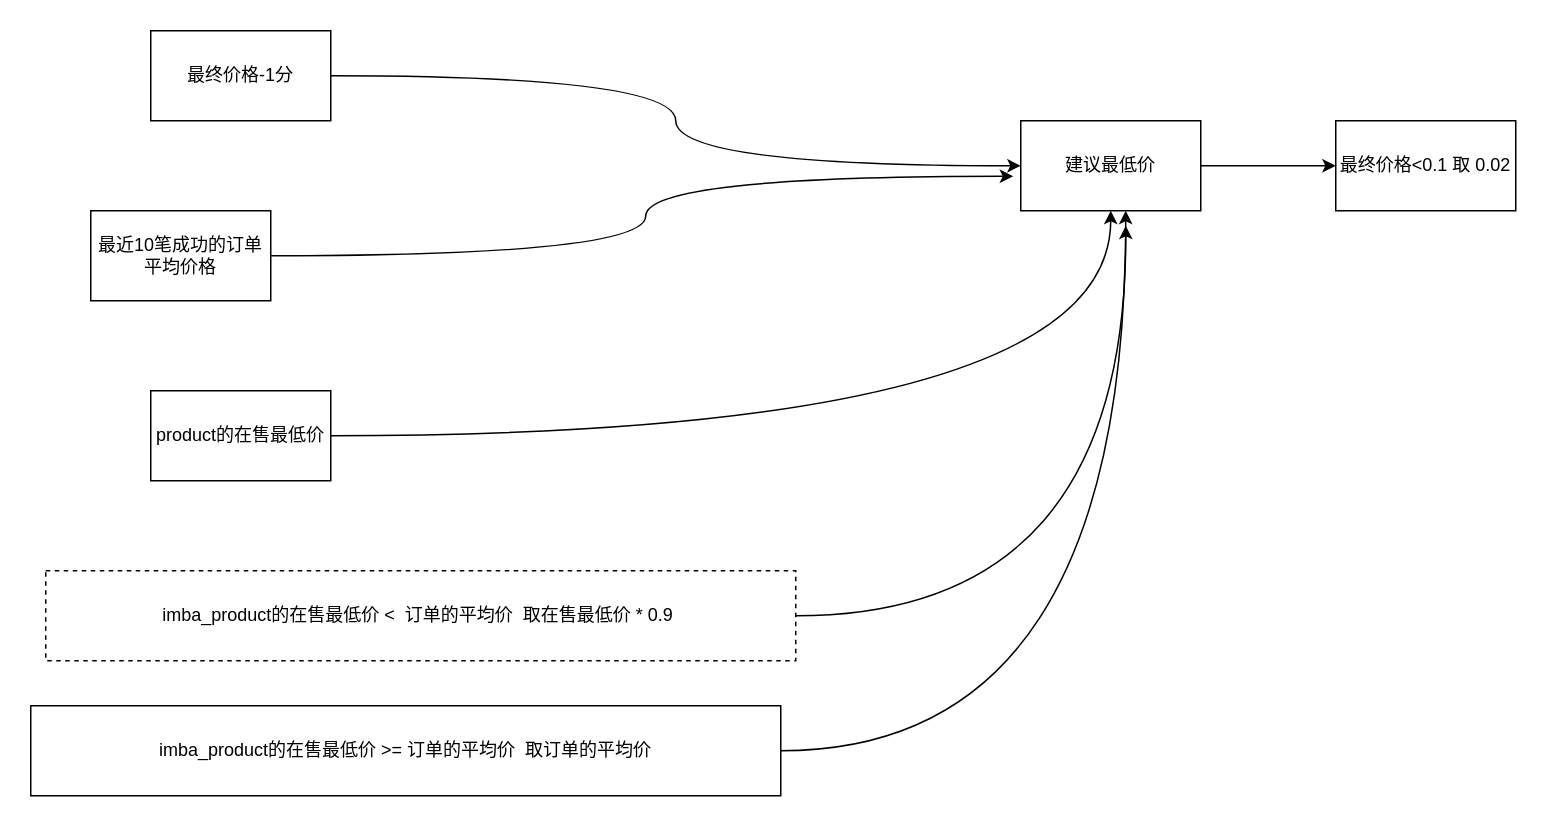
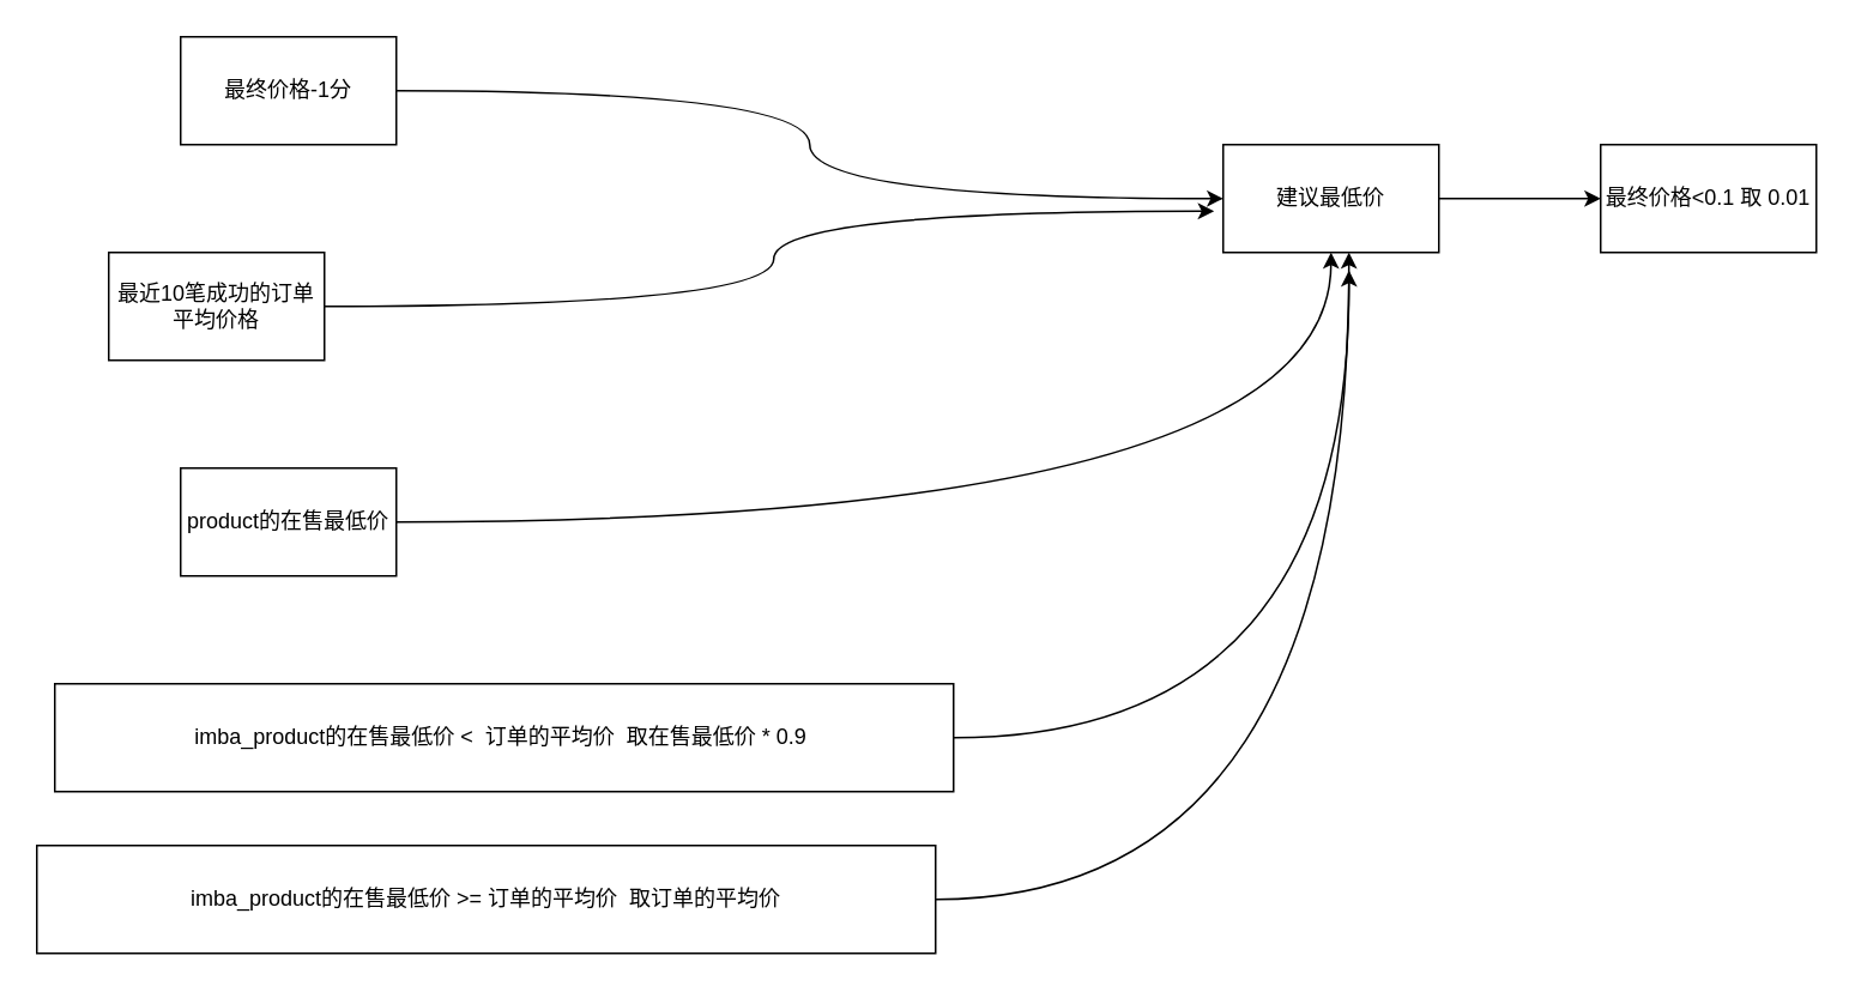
  <mxCell id="0" />
  <mxCell id="1" parent="0" />
  <mxCell id="2" style="edgeStyle=orthogonalEdgeStyle;curved=1;rounded=0;orthogonalLoop=1;jettySize=auto;html=1;entryX=0;entryY=0.5;entryDx=0;entryDy=0;" edge="1" parent="1" source="3" target="5"><mxGeometry relative="1" as="geometry" /></mxCell>
  <mxCell id="3" value="最终价格-1分" style="rounded=0;whiteSpace=wrap;html=1;" vertex="1" parent="1"><mxGeometry x="100" y="20" width="120" height="60" as="geometry" /></mxCell>
  <mxCell id="4" style="edgeStyle=orthogonalEdgeStyle;curved=1;rounded=0;orthogonalLoop=1;jettySize=auto;html=1;" edge="1" parent="1" source="5" target="14"><mxGeometry relative="1" as="geometry" /></mxCell>
  <mxCell id="5" value="建议最低价" style="rounded=0;whiteSpace=wrap;html=1;" vertex="1" parent="1"><mxGeometry x="680" y="80" width="120" height="60" as="geometry" /></mxCell>
  <mxCell id="6" style="edgeStyle=orthogonalEdgeStyle;rounded=0;orthogonalLoop=1;jettySize=auto;html=1;curved=1;entryX=-0.042;entryY=0.617;entryDx=0;entryDy=0;entryPerimeter=0;" edge="1" parent="1" source="7" target="5"><mxGeometry relative="1" as="geometry"><mxPoint x="440" y="140" as="targetPoint" /></mxGeometry></mxCell>
  <mxCell id="7" value="最近10笔成功的订单平均价格" style="rounded=0;whiteSpace=wrap;html=1;" vertex="1" parent="1"><mxGeometry x="60" y="140" width="120" height="60" as="geometry" /></mxCell>
  <mxCell id="8" style="edgeStyle=orthogonalEdgeStyle;curved=1;rounded=0;orthogonalLoop=1;jettySize=auto;html=1;" edge="1" parent="1" source="9" target="5"><mxGeometry relative="1" as="geometry" /></mxCell>
  <mxCell id="9" value="product的在售最低价" style="rounded=0;whiteSpace=wrap;html=1;" vertex="1" parent="1"><mxGeometry x="100" y="260" width="120" height="60" as="geometry" /></mxCell>
  <mxCell id="10" style="edgeStyle=orthogonalEdgeStyle;curved=1;rounded=0;orthogonalLoop=1;jettySize=auto;html=1;" edge="1" parent="1" source="11"><mxGeometry relative="1" as="geometry"><mxPoint x="750" y="150" as="targetPoint" /></mxGeometry></mxCell>
- <mxCell id="11" value="imba_product的在售最低价 &amp;lt;&amp;nbsp; 订单的平均价&amp;nbsp; 取在售最低价 * 0.9&amp;nbsp;" style="rounded=0;whiteSpace=wrap;html=1;dashed=1;" vertex="1" parent="1"><mxGeometry x="30" y="380" width="500" height="60" as="geometry" /></mxCell>
+ <mxCell id="11" value="imba_product的在售最低价 &amp;lt;&amp;nbsp; 订单的平均价&amp;nbsp; 取在售最低价 * 0.9&amp;nbsp;" style="rounded=0;whiteSpace=wrap;html=1;" vertex="1" parent="1"><mxGeometry x="30" y="380" width="500" height="60" as="geometry" /></mxCell>
  <mxCell id="12" style="edgeStyle=orthogonalEdgeStyle;curved=1;rounded=0;orthogonalLoop=1;jettySize=auto;html=1;entryX=0.583;entryY=1;entryDx=0;entryDy=0;entryPerimeter=0;" edge="1" parent="1" source="13" target="5"><mxGeometry relative="1" as="geometry" /></mxCell>
  <mxCell id="13" value="imba_product的在售最低价 &amp;gt;= 订单的平均价&amp;nbsp; 取订单的平均价" style="rounded=0;whiteSpace=wrap;html=1;" vertex="1" parent="1"><mxGeometry x="20" y="470" width="500" height="60" as="geometry" /></mxCell>
- <mxCell id="14" value="最终价格&amp;lt;0.1&amp;nbsp;取 0.02" style="rounded=0;whiteSpace=wrap;html=1;" vertex="1" parent="1"><mxGeometry x="890" y="80" width="120" height="60" as="geometry" /></mxCell>
+ <mxCell id="14" value="最终价格&amp;lt;0.1&amp;nbsp;取 0.01" style="rounded=0;whiteSpace=wrap;html=1;" vertex="1" parent="1"><mxGeometry x="890" y="80" width="120" height="60" as="geometry" /></mxCell>
